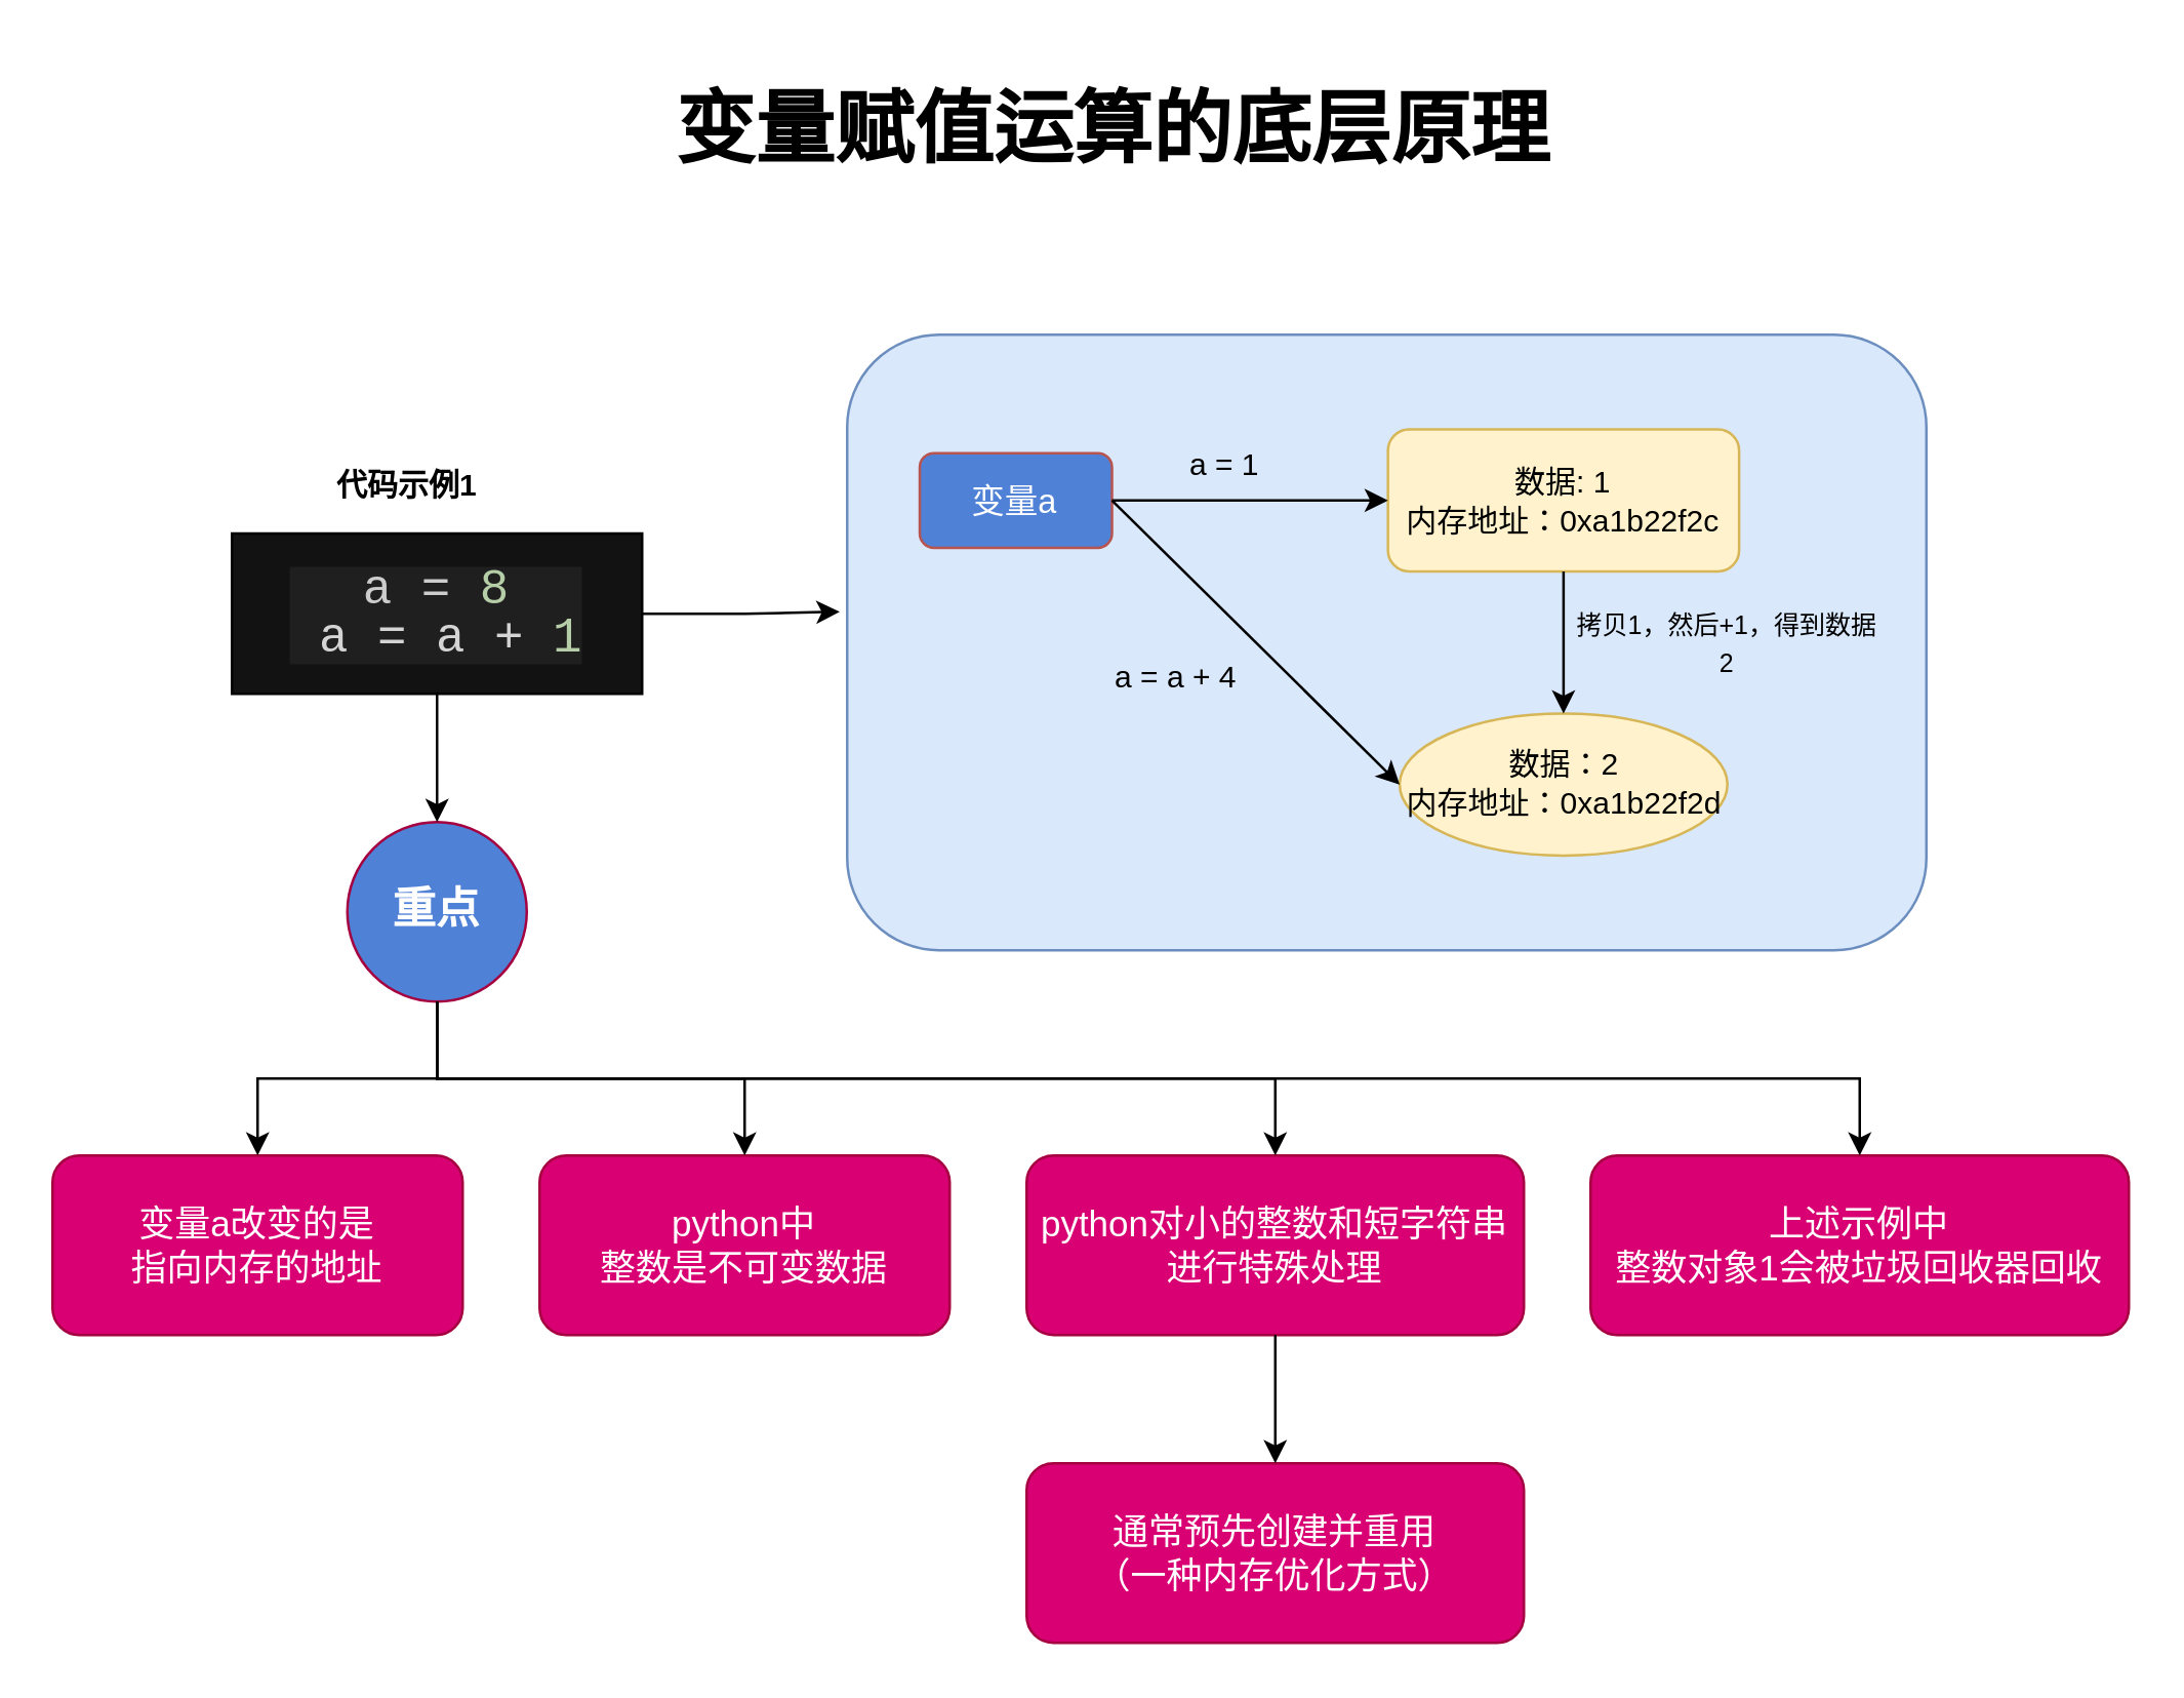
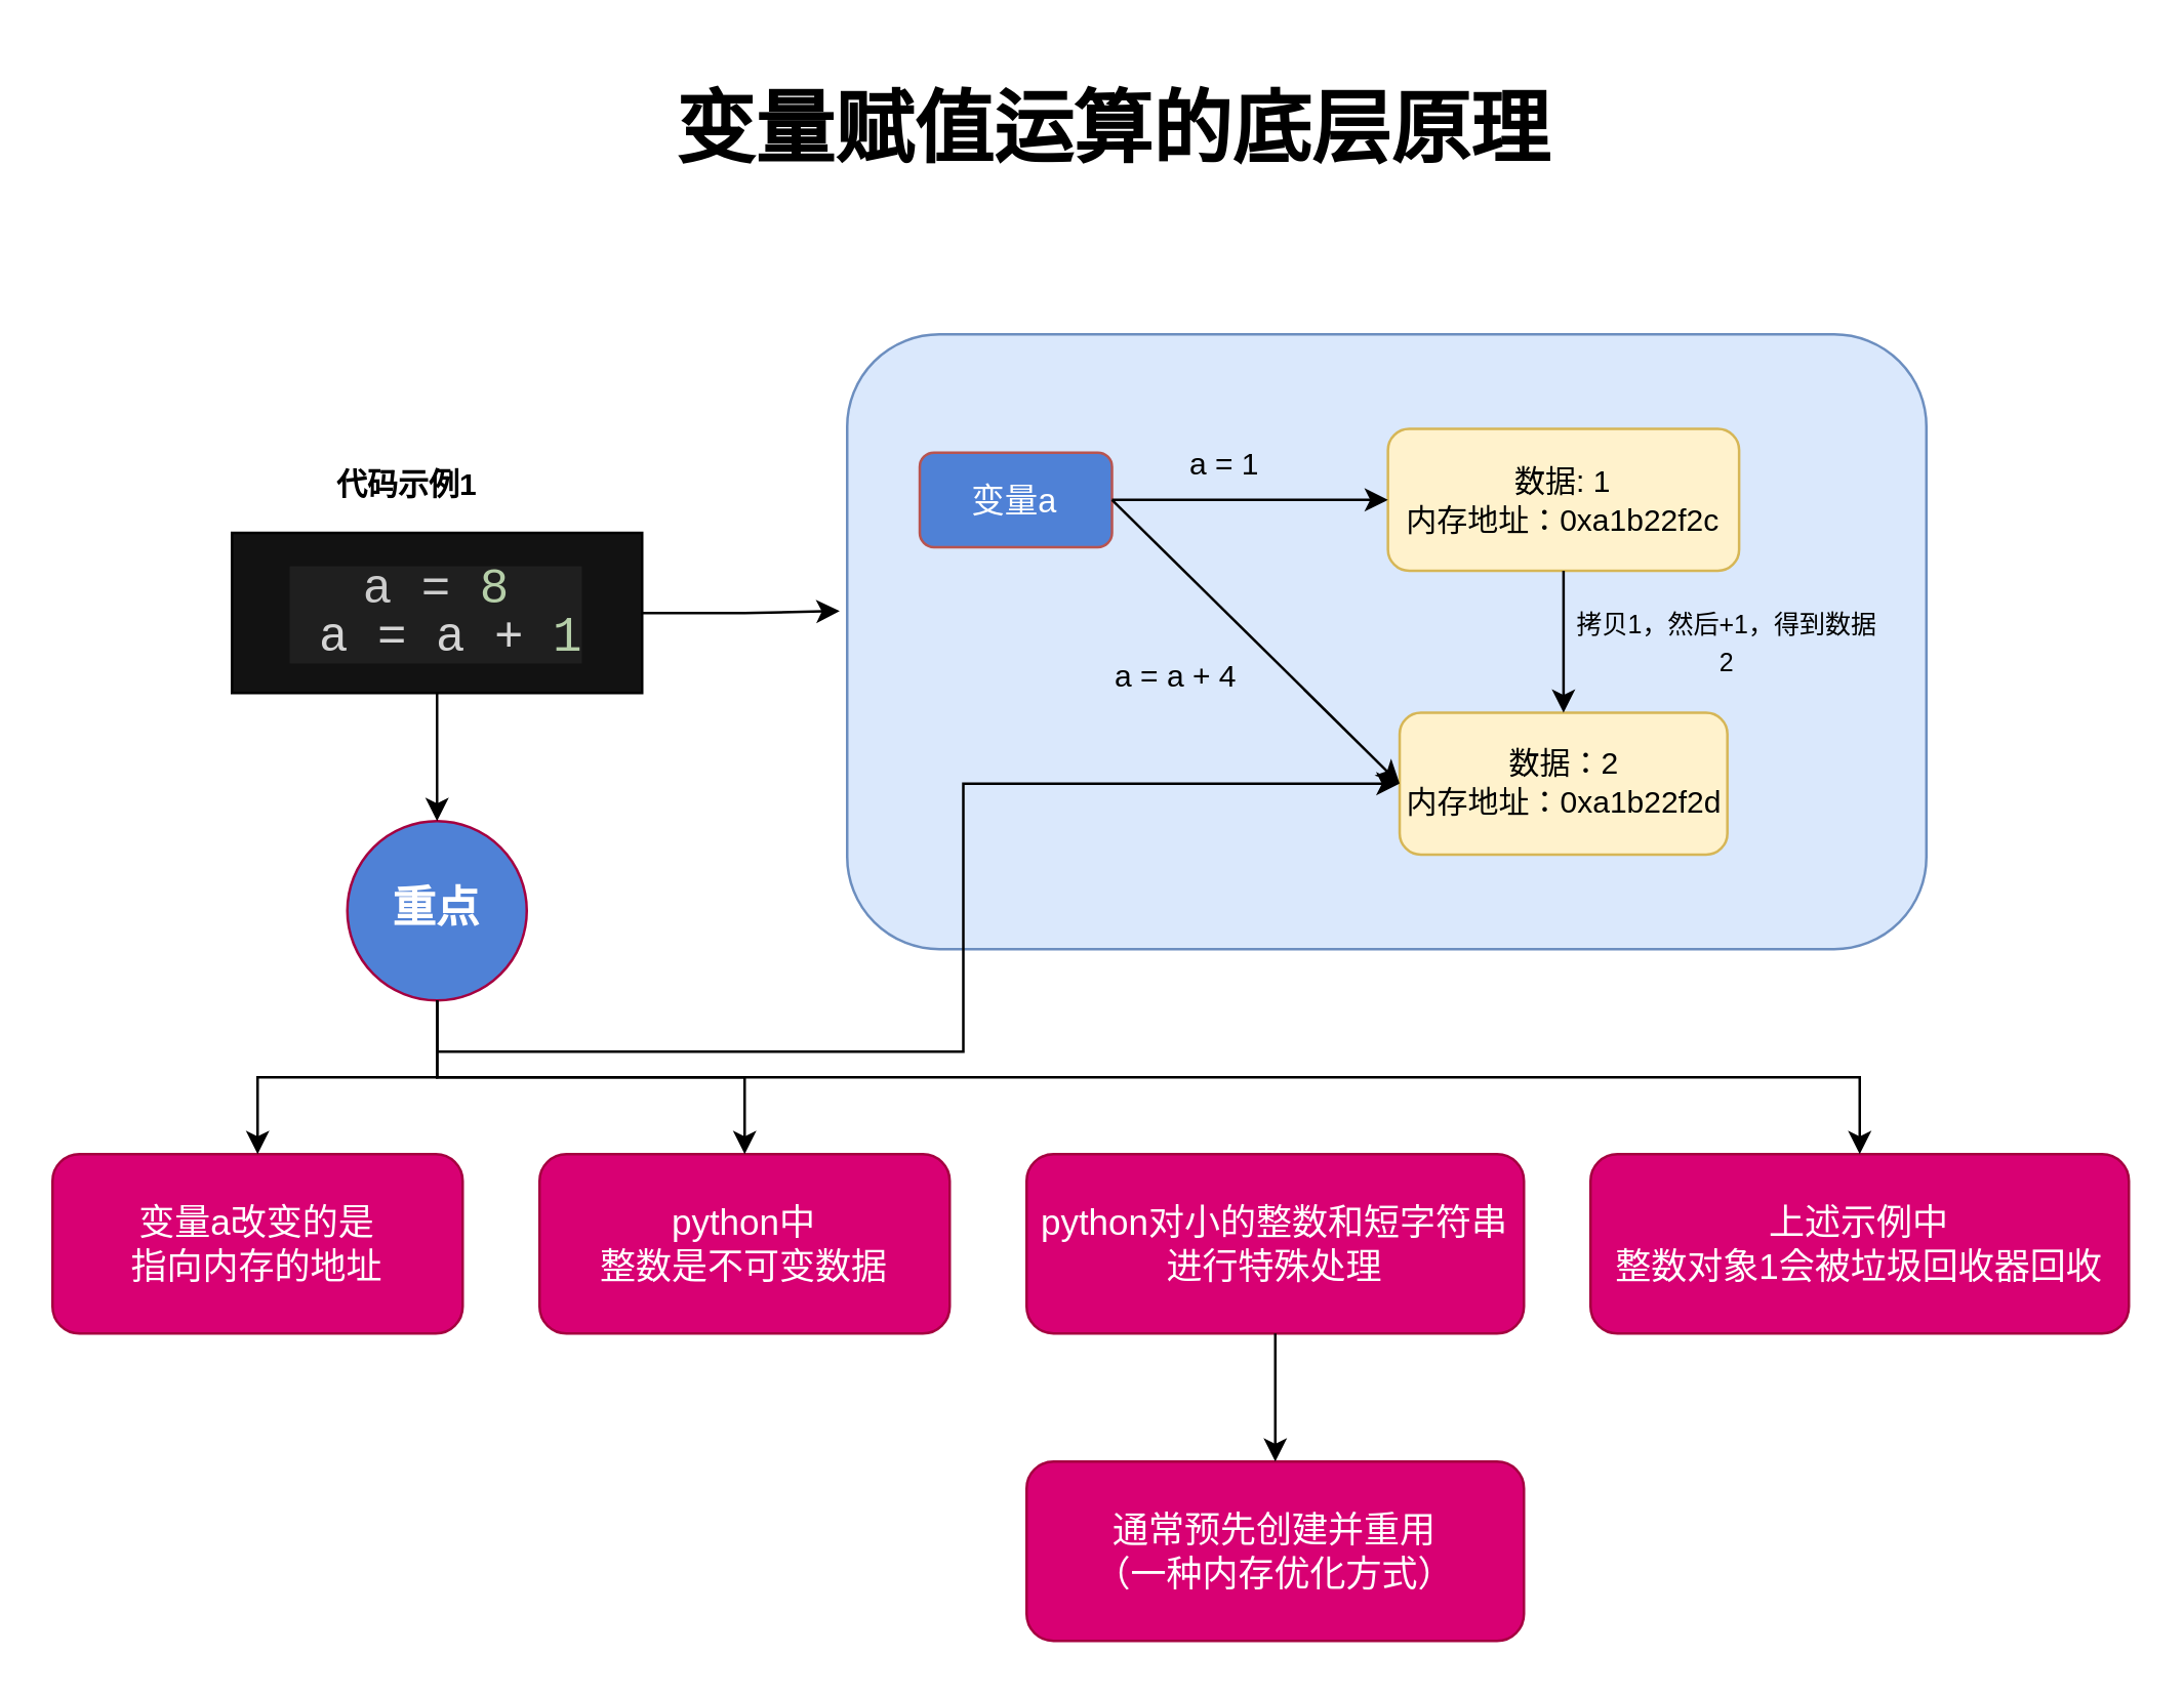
  <mxCell id="0" />
  <mxCell id="1" parent="0" />
  <mxCell id="2" value="&lt;b style=&quot;font-size: 31px;&quot;&gt;&lt;font style=&quot;font-size: 31px;&quot;&gt;变量赋值运算的底层原理&lt;/font&gt;&lt;/b&gt;" style="text;html=1;strokeColor=none;fillColor=none;align=center;verticalAlign=middle;whiteSpace=wrap;rounded=0;fontSize=31;" vertex="1" parent="1"><mxGeometry x="241" y="20" width="386" height="60" as="geometry" /></mxCell>
  <mxCell id="3" value="" style="group" vertex="1" connectable="0" parent="1"><mxGeometry x="20" y="130" width="810" height="510" as="geometry" /></mxCell>
  <mxCell id="4" value="" style="group" vertex="1" connectable="0" parent="3"><mxGeometry x="70" y="40" width="160" height="100" as="geometry" /></mxCell>
  <mxCell id="5" value="&lt;div style=&quot;color: rgb(204, 204, 204); background-color: rgb(31, 31, 31); font-family: Consolas, &amp;quot;Courier New&amp;quot;, monospace; font-size: 19px; line-height: 19px;&quot;&gt;&lt;div&gt;a = &lt;span style=&quot;color: #b5cea8;&quot;&gt;8&lt;/span&gt;&lt;/div&gt;&lt;div&gt;&amp;nbsp;&lt;span style=&quot;color: #d4d4d4;&quot;&gt;a = a + &lt;/span&gt;&lt;span style=&quot;color: #b5cea8;&quot;&gt;1&lt;/span&gt;&lt;/div&gt;&lt;/div&gt;" style="rounded=0;whiteSpace=wrap;html=1;fillColor=#121212;" vertex="1" parent="4"><mxGeometry y="37.5" width="160" height="62.5" as="geometry" /></mxCell>
  <mxCell id="6" value="&lt;b&gt;代码示例1&lt;/b&gt;" style="text;html=1;strokeColor=none;fillColor=none;align=center;verticalAlign=middle;whiteSpace=wrap;rounded=0;" vertex="1" parent="4"><mxGeometry x="34.286" width="68.571" height="37.5" as="geometry" /></mxCell>
  <mxCell id="7" value="" style="group" vertex="1" connectable="0" parent="3"><mxGeometry x="310" width="421" height="240" as="geometry" /></mxCell>
  <mxCell id="8" value="" style="rounded=1;whiteSpace=wrap;html=1;fillColor=#dae8fc;strokeColor=#6c8ebf;" vertex="1" parent="7"><mxGeometry width="421" height="240" as="geometry" /></mxCell>
  <mxCell id="9" value="&lt;span style=&quot;font-weight: normal;&quot;&gt;&lt;font style=&quot;font-size: 13px;&quot;&gt;变量a&lt;/font&gt;&lt;/span&gt;" style="rounded=1;whiteSpace=wrap;html=1;fillColor=#4F81D6;strokeColor=#b85450;fontStyle=1;fontColor=#FFFFFF;" vertex="1" parent="7"><mxGeometry x="28.31" y="46.154" width="75" height="36.923" as="geometry" /></mxCell>
  <mxCell id="10" value="数据: 1&lt;br&gt;内存地址：0xa1b22f2c&lt;br&gt;" style="rounded=1;whiteSpace=wrap;html=1;fillColor=#fff2cc;strokeColor=#d6b656;" vertex="1" parent="7"><mxGeometry x="210.957" y="36.923" width="136.985" height="55.385" as="geometry" /></mxCell>
  <mxCell id="11" style="edgeStyle=orthogonalEdgeStyle;rounded=0;orthogonalLoop=1;jettySize=auto;html=1;exitX=1;exitY=0.5;exitDx=0;exitDy=0;entryX=0;entryY=0.5;entryDx=0;entryDy=0;" edge="1" parent="7" source="9" target="10"><mxGeometry relative="1" as="geometry" /></mxCell>
  <mxCell id="12" value="a = 1" style="text;html=1;strokeColor=none;fillColor=none;align=center;verticalAlign=middle;whiteSpace=wrap;rounded=0;" vertex="1" parent="7"><mxGeometry x="119.633" y="36.923" width="54.794" height="27.692" as="geometry" /></mxCell>
- <mxCell id="13" value="数据：2&lt;br&gt;内存地址：0xa1b22f2d" style="ellipse;whiteSpace=wrap;html=1;fillColor=#fff2cc;strokeColor=#d6b656;" vertex="1" parent="7"><mxGeometry x="215.523" y="147.692" width="127.852" height="55.385" as="geometry" /></mxCell>
+ <mxCell id="13" value="数据：2&lt;br&gt;内存地址：0xa1b22f2d" style="rounded=1;whiteSpace=wrap;html=1;fillColor=#fff2cc;strokeColor=#d6b656;" vertex="1" parent="7"><mxGeometry x="215.523" y="147.692" width="127.852" height="55.385" as="geometry" /></mxCell>
  <mxCell id="14" style="edgeStyle=orthogonalEdgeStyle;rounded=0;orthogonalLoop=1;jettySize=auto;html=1;exitX=0.5;exitY=1;exitDx=0;exitDy=0;entryX=0.5;entryY=0;entryDx=0;entryDy=0;" edge="1" parent="7" source="10" target="13"><mxGeometry relative="1" as="geometry" /></mxCell>
  <mxCell id="15" value="" style="endArrow=classic;html=1;rounded=0;exitX=1;exitY=0.5;exitDx=0;exitDy=0;entryX=0;entryY=0.5;entryDx=0;entryDy=0;" edge="1" parent="7" source="9" target="13"><mxGeometry width="50" height="50" relative="1" as="geometry"><mxPoint x="137.898" y="64.615" as="sourcePoint" /><mxPoint x="183.56" y="18.462" as="targetPoint" /></mxGeometry></mxCell>
  <mxCell id="16" value="a = a + 4" style="text;html=1;strokeColor=none;fillColor=none;align=center;verticalAlign=middle;whiteSpace=wrap;rounded=0;" vertex="1" parent="7"><mxGeometry x="101.369" y="120" width="54.794" height="27.692" as="geometry" /></mxCell>
  <mxCell id="17" value="&lt;font style=&quot;font-size: 10px;&quot;&gt;拷贝1，然后+1，得到数据2&lt;/font&gt;" style="text;html=1;strokeColor=none;fillColor=none;align=center;verticalAlign=middle;whiteSpace=wrap;rounded=0;" vertex="1" parent="7"><mxGeometry x="284.015" y="106.154" width="118.72" height="27.692" as="geometry" /></mxCell>
  <mxCell id="18" style="edgeStyle=orthogonalEdgeStyle;rounded=0;orthogonalLoop=1;jettySize=auto;html=1;exitX=1;exitY=0.5;exitDx=0;exitDy=0;entryX=-0.007;entryY=0.45;entryDx=0;entryDy=0;entryPerimeter=0;" edge="1" parent="3" source="5" target="8"><mxGeometry relative="1" as="geometry" /></mxCell>
  <mxCell id="19" value="&lt;b&gt;&lt;font style=&quot;font-size: 17px;&quot;&gt;重点&lt;/font&gt;&lt;/b&gt;" style="ellipse;whiteSpace=wrap;html=1;aspect=fixed;fillColor=#4f81d6;fontColor=#ffffff;strokeColor=#A50040;" vertex="1" parent="3"><mxGeometry x="115" y="190" width="70" height="70" as="geometry" /></mxCell>
  <mxCell id="20" style="edgeStyle=orthogonalEdgeStyle;rounded=0;orthogonalLoop=1;jettySize=auto;html=1;exitX=0.5;exitY=1;exitDx=0;exitDy=0;entryX=0.5;entryY=0;entryDx=0;entryDy=0;" edge="1" parent="3" source="5" target="19"><mxGeometry relative="1" as="geometry" /></mxCell>
  <mxCell id="21" value="&lt;font style=&quot;font-size: 14px;&quot;&gt;变量a改变的是&lt;br&gt;指向内存的地址&lt;/font&gt;" style="rounded=1;whiteSpace=wrap;html=1;fillColor=#d80073;fontColor=#ffffff;strokeColor=#A50040;" vertex="1" parent="3"><mxGeometry y="320" width="160" height="70" as="geometry" /></mxCell>
  <mxCell id="22" style="edgeStyle=orthogonalEdgeStyle;rounded=0;orthogonalLoop=1;jettySize=auto;html=1;exitX=0.5;exitY=1;exitDx=0;exitDy=0;entryX=0.5;entryY=0;entryDx=0;entryDy=0;" edge="1" parent="3" source="19" target="21"><mxGeometry relative="1" as="geometry" /></mxCell>
  <mxCell id="23" value="&lt;span style=&quot;font-size: 14px;&quot;&gt;python中&lt;br&gt;整数是不可变数据&lt;br&gt;&lt;/span&gt;" style="rounded=1;whiteSpace=wrap;html=1;fillColor=#d80073;fontColor=#ffffff;strokeColor=#A50040;" vertex="1" parent="3"><mxGeometry x="190" y="320" width="160" height="70" as="geometry" /></mxCell>
  <mxCell id="24" style="edgeStyle=orthogonalEdgeStyle;rounded=0;orthogonalLoop=1;jettySize=auto;html=1;exitX=0.5;exitY=1;exitDx=0;exitDy=0;entryX=0.5;entryY=0;entryDx=0;entryDy=0;" edge="1" parent="3" source="19" target="23"><mxGeometry relative="1" as="geometry" /></mxCell>
  <mxCell id="25" value="&lt;span style=&quot;font-size: 14px;&quot;&gt;上述示例中&lt;br&gt;整数对象1会被垃圾回收器回收&lt;br&gt;&lt;/span&gt;" style="rounded=1;whiteSpace=wrap;html=1;fillColor=#d80073;fontColor=#ffffff;strokeColor=#A50040;" vertex="1" parent="3"><mxGeometry x="600" y="320" width="210" height="70" as="geometry" /></mxCell>
  <mxCell id="26" style="edgeStyle=orthogonalEdgeStyle;rounded=0;orthogonalLoop=1;jettySize=auto;html=1;exitX=0.5;exitY=1;exitDx=0;exitDy=0;entryX=0.5;entryY=0;entryDx=0;entryDy=0;" edge="1" parent="3" source="19" target="25"><mxGeometry relative="1" as="geometry" /></mxCell>
  <mxCell id="27" value="&lt;span style=&quot;font-size: 14px;&quot;&gt;python对小的整数和短字符串进行特殊处理&lt;br&gt;&lt;/span&gt;" style="rounded=1;whiteSpace=wrap;html=1;fillColor=#d80073;fontColor=#ffffff;strokeColor=#A50040;" vertex="1" parent="3"><mxGeometry x="380" y="320" width="194" height="70" as="geometry" /></mxCell>
- <mxCell id="28" style="edgeStyle=orthogonalEdgeStyle;rounded=0;orthogonalLoop=1;jettySize=auto;html=1;exitX=0.5;exitY=1;exitDx=0;exitDy=0;entryX=0.5;entryY=0;entryDx=0;entryDy=0;" edge="1" parent="3" source="19" target="27"><mxGeometry relative="1" as="geometry" /></mxCell>
+ <mxCell id="28" style="edgeStyle=orthogonalEdgeStyle;rounded=0;orthogonalLoop=1;jettySize=auto;html=1;exitX=0.5;exitY=1;exitDx=0;exitDy=0;" edge="1" parent="3" source="19" target="13"><mxGeometry relative="1" as="geometry" /></mxCell>
  <mxCell id="29" value="&lt;span style=&quot;font-size: 14px;&quot;&gt;通常预先创建并重用&lt;br&gt;（一种内存优化方式）&lt;br&gt;&lt;/span&gt;" style="rounded=1;whiteSpace=wrap;html=1;fillColor=#d80073;fontColor=#ffffff;strokeColor=#A50040;" vertex="1" parent="3"><mxGeometry x="380" y="440" width="194" height="70" as="geometry" /></mxCell>
  <mxCell id="30" style="edgeStyle=orthogonalEdgeStyle;rounded=0;orthogonalLoop=1;jettySize=auto;html=1;exitX=0.5;exitY=1;exitDx=0;exitDy=0;entryX=0.5;entryY=0;entryDx=0;entryDy=0;" edge="1" parent="3" source="27" target="29"><mxGeometry relative="1" as="geometry" /></mxCell>
